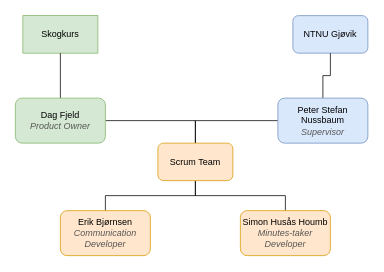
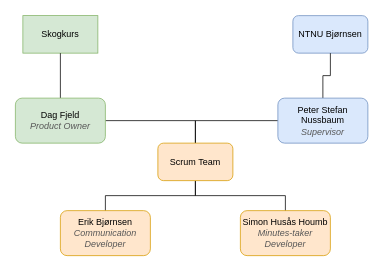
  <mxCell id="0" />
  <mxCell id="1" parent="0" />
  <mxCell id="2" style="edgeStyle=orthogonalEdgeStyle;rounded=0;orthogonalLoop=1;jettySize=auto;html=1;entryX=0.5;entryY=0;entryDx=0;entryDy=0;endArrow=none;endFill=0;" parent="1" source="6" target="7" edge="1"><mxGeometry relative="1" as="geometry"><mxPoint x="220" y="270" as="targetPoint" /><Array as="points"><mxPoint x="260" y="260" /><mxPoint x="140" y="260" /></Array></mxGeometry></mxCell>
  <mxCell id="3" style="edgeStyle=orthogonalEdgeStyle;rounded=0;orthogonalLoop=1;jettySize=auto;html=1;entryX=0.5;entryY=0;entryDx=0;entryDy=0;endArrow=none;endFill=0;" parent="1" source="6" target="8" edge="1"><mxGeometry relative="1" as="geometry"><Array as="points"><mxPoint x="260" y="260" /><mxPoint x="380" y="260" /></Array></mxGeometry></mxCell>
  <mxCell id="4" style="edgeStyle=orthogonalEdgeStyle;rounded=0;orthogonalLoop=1;jettySize=auto;html=1;entryX=0;entryY=0.5;entryDx=0;entryDy=0;endArrow=none;endFill=0;" parent="1" source="6" target="14" edge="1"><mxGeometry relative="1" as="geometry"><Array as="points"><mxPoint x="260" y="160" /></Array></mxGeometry></mxCell>
  <mxCell id="5" style="edgeStyle=orthogonalEdgeStyle;rounded=0;orthogonalLoop=1;jettySize=auto;html=1;entryX=1;entryY=0.5;entryDx=0;entryDy=0;endArrow=none;endFill=0;" parent="1" source="6" target="12" edge="1"><mxGeometry relative="1" as="geometry"><Array as="points"><mxPoint x="260" y="160" /></Array></mxGeometry></mxCell>
  <mxCell id="6" value="&lt;div&gt;Scrum Team&lt;/div&gt;" style="rounded=1;whiteSpace=wrap;html=1;fillColor=#ffe6cc;strokeColor=#d79b00;" parent="1" vertex="1"><mxGeometry x="210" y="190" width="100" height="50" as="geometry" /></mxCell>
  <mxCell id="7" value="&lt;div&gt;Erik Bjørnsen&lt;/div&gt;&lt;div&gt;&lt;i&gt;&lt;span style=&quot;color: rgb(87, 87, 87);&quot;&gt;&lt;span style=&quot;color: rgb(87, 87, 87);&quot;&gt;Communication&lt;/span&gt;&lt;/span&gt;&lt;/i&gt;&lt;/div&gt;&lt;div&gt;&lt;span style=&quot;color: rgb(87, 87, 87);&quot;&gt;&lt;i&gt;Developer&lt;/i&gt;&lt;/span&gt;&lt;/div&gt;" style="rounded=1;whiteSpace=wrap;html=1;fillColor=#ffe6cc;strokeColor=#d79b00;" parent="1" vertex="1"><mxGeometry x="80" y="280" width="120" height="60" as="geometry" /></mxCell>
  <mxCell id="8" value="&lt;div&gt;Simon Husås Houmb&lt;/div&gt;&lt;div&gt;&lt;i&gt;&lt;span style=&quot;color: rgb(87, 87, 87);&quot;&gt;Minutes-taker&lt;br&gt;&lt;/span&gt;&lt;/i&gt;&lt;/div&gt;&lt;div&gt;&lt;i&gt;&lt;span style=&quot;color: rgb(87, 87, 87);&quot;&gt;Developer&lt;span style=&quot;color: rgb(87, 87, 87);&quot;&gt;&lt;/span&gt;&lt;/span&gt;&lt;/i&gt;&lt;/div&gt;" style="rounded=1;whiteSpace=wrap;html=1;fillColor=#ffe6cc;strokeColor=#d79b00;" parent="1" vertex="1"><mxGeometry x="320" y="280" width="120" height="60" as="geometry" /></mxCell>
  <mxCell id="9" value="Skogkurs" style="whiteSpace=wrap;html=1;fillColor=#d5e8d4;strokeColor=#82b366;rounded=0;" parent="1" vertex="1"><mxGeometry x="30" y="20" width="100" height="50" as="geometry" /></mxCell>
- <mxCell id="10" value="&lt;div&gt;NTNU Gjøvik&lt;/div&gt;" style="rounded=1;whiteSpace=wrap;html=1;fillColor=#dae8fc;strokeColor=#6c8ebf;" parent="1" vertex="1"><mxGeometry x="390" y="20" width="100" height="50" as="geometry" /></mxCell>
+ <mxCell id="10" value="&lt;div&gt;NTNU Bjørnsen&lt;/div&gt;" style="rounded=1;whiteSpace=wrap;html=1;fillColor=#dae8fc;strokeColor=#6c8ebf;" parent="1" vertex="1"><mxGeometry x="390" y="20" width="100" height="50" as="geometry" /></mxCell>
  <mxCell id="11" style="edgeStyle=orthogonalEdgeStyle;rounded=0;orthogonalLoop=1;jettySize=auto;html=1;entryX=0.5;entryY=1;entryDx=0;entryDy=0;endArrow=none;endFill=0;" parent="1" source="12" target="9" edge="1"><mxGeometry relative="1" as="geometry" /></mxCell>
  <mxCell id="12" value="&lt;div&gt;Dag Fjeld&lt;/div&gt;&lt;div&gt;&lt;span style=&quot;color: rgb(87, 87, 87);&quot;&gt;&lt;i&gt;Product Owner&lt;/i&gt;&lt;/span&gt;&lt;/div&gt;" style="rounded=1;whiteSpace=wrap;html=1;fillColor=#d5e8d4;strokeColor=#82b366;" parent="1" vertex="1"><mxGeometry x="20" y="130" width="120" height="60" as="geometry" /></mxCell>
  <mxCell id="13" style="edgeStyle=orthogonalEdgeStyle;rounded=0;orthogonalLoop=1;jettySize=auto;html=1;entryX=0.5;entryY=1;entryDx=0;entryDy=0;endArrow=none;endFill=0;" parent="1" source="14" target="10" edge="1"><mxGeometry relative="1" as="geometry" /></mxCell>
  <mxCell id="14" value="&lt;div&gt;Peter Stefan Nussbaum&lt;/div&gt;&lt;div&gt;&lt;span style=&quot;color: rgb(87, 87, 87);&quot;&gt;&lt;i&gt;Supervisor&lt;/i&gt;&lt;/span&gt;&lt;/div&gt;" style="rounded=1;whiteSpace=wrap;html=1;fillColor=#dae8fc;strokeColor=#6c8ebf;" parent="1" vertex="1"><mxGeometry x="370" y="130" width="120" height="60" as="geometry" /></mxCell>
